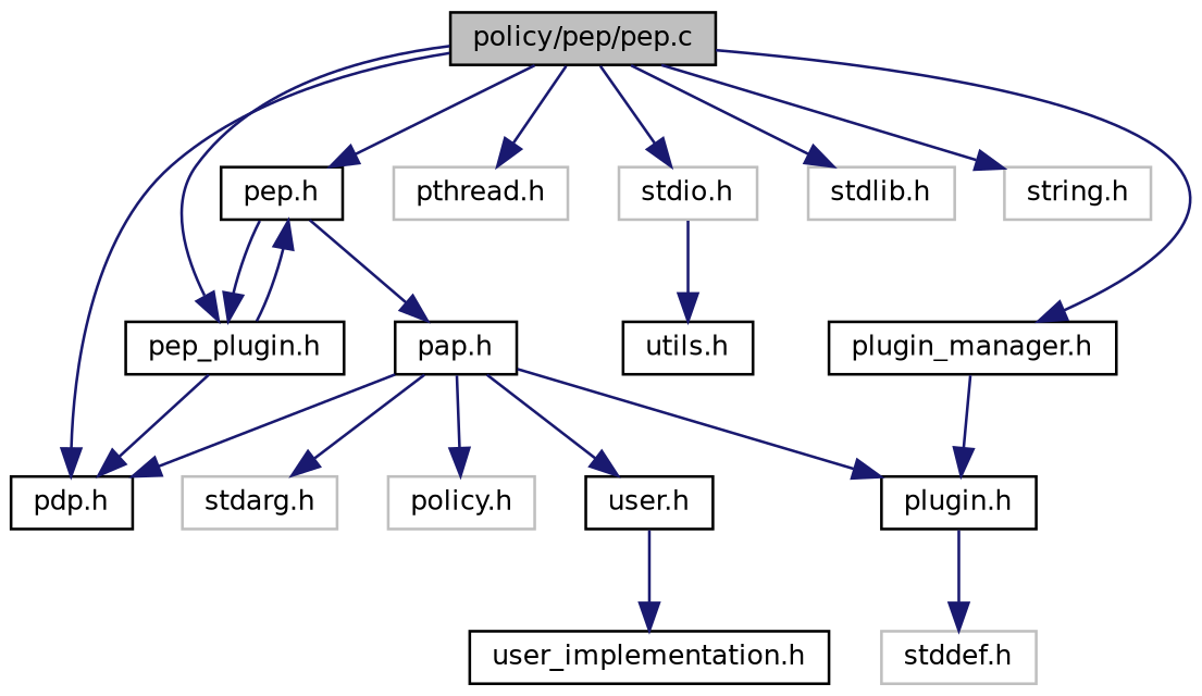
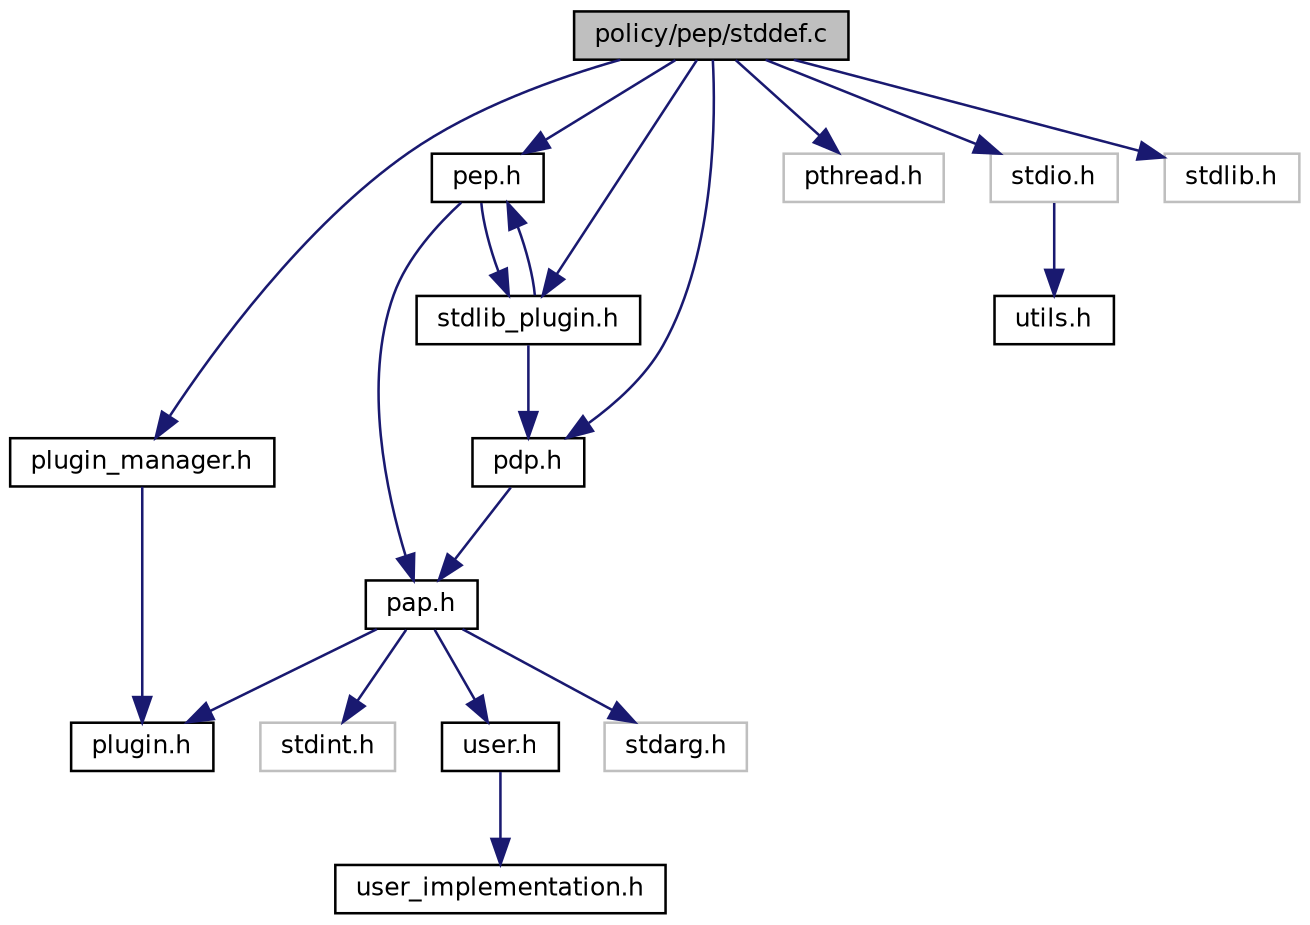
  digraph {
    node [color=black fillcolor=white fontname=Helvetica fontsize=10 shape=record style=filled]
    edge [color=midnightblue fontname=Helvetica fontsize=10 labelfontname=Helvetica labelfontsize=10 style=solid]
-   n1 [fillcolor=grey75 fontcolor=black height=0.2 label="policy/pep/pep.c" width=0.4]
+   n1 [fillcolor=grey75 fontcolor=black height=0.2 label="policy/pep/stddef.c" width=0.4]
    n2 [height=0.2 label="pep.h" width=0.4]
-   n3 [height=0.2 label="pep_plugin.h" width=0.4]
+   n3 [height=0.2 label="stdlib_plugin.h" width=0.4]
    n4 [height=0.2 label="pdp.h" width=0.4]
    n5 [color=grey75 height=0.2 label="pthread.h" width=0.4]
    n6 [color=grey75 height=0.2 label="stdio.h" width=0.4]
    n7 [color=grey75 height=0.2 label="stdlib.h" width=0.4]
-   n8 [color=grey75 height=0.2 label="string.h" width=0.4]
    n9 [height=0.2 label="plugin_manager.h" width=0.4]
    n10 [height=0.2 label="pap.h" width=0.4]
    n11 [height=0.2 label="utils.h" width=0.4]
    n12 [height=0.2 label="plugin.h" width=0.4]
-   n13 [color=grey75 height=0.2 label="stddef.h" width=0.4]
    n14 [color=grey75 height=0.2 label="stdarg.h" width=0.4]
-   n15 [color=grey75 height=0.2 label="policy.h" width=0.4]
+   n15 [color=grey75 height=0.2 label="stdint.h" width=0.4]
    n16 [height=0.2 label="user.h" width=0.4]
    n17 [height=0.2 label="user_implementation.h" width=0.4]
    n1 -> n2
    n1 -> n3
    n1 -> n4
    n1 -> n5
    n1 -> n6
    n1 -> n7
-   n1 -> n8
    n1 -> n9
    n2 -> n3
    n2 -> n10
    n3 -> n2
    n3 -> n4
-   n10 -> n4
+   n4 -> n10
    n6 -> n11
    n9 -> n12
    n10 -> n12
    n10 -> n14
    n10 -> n15
    n10 -> n16
-   n12 -> n13
    n16 -> n17
  }
